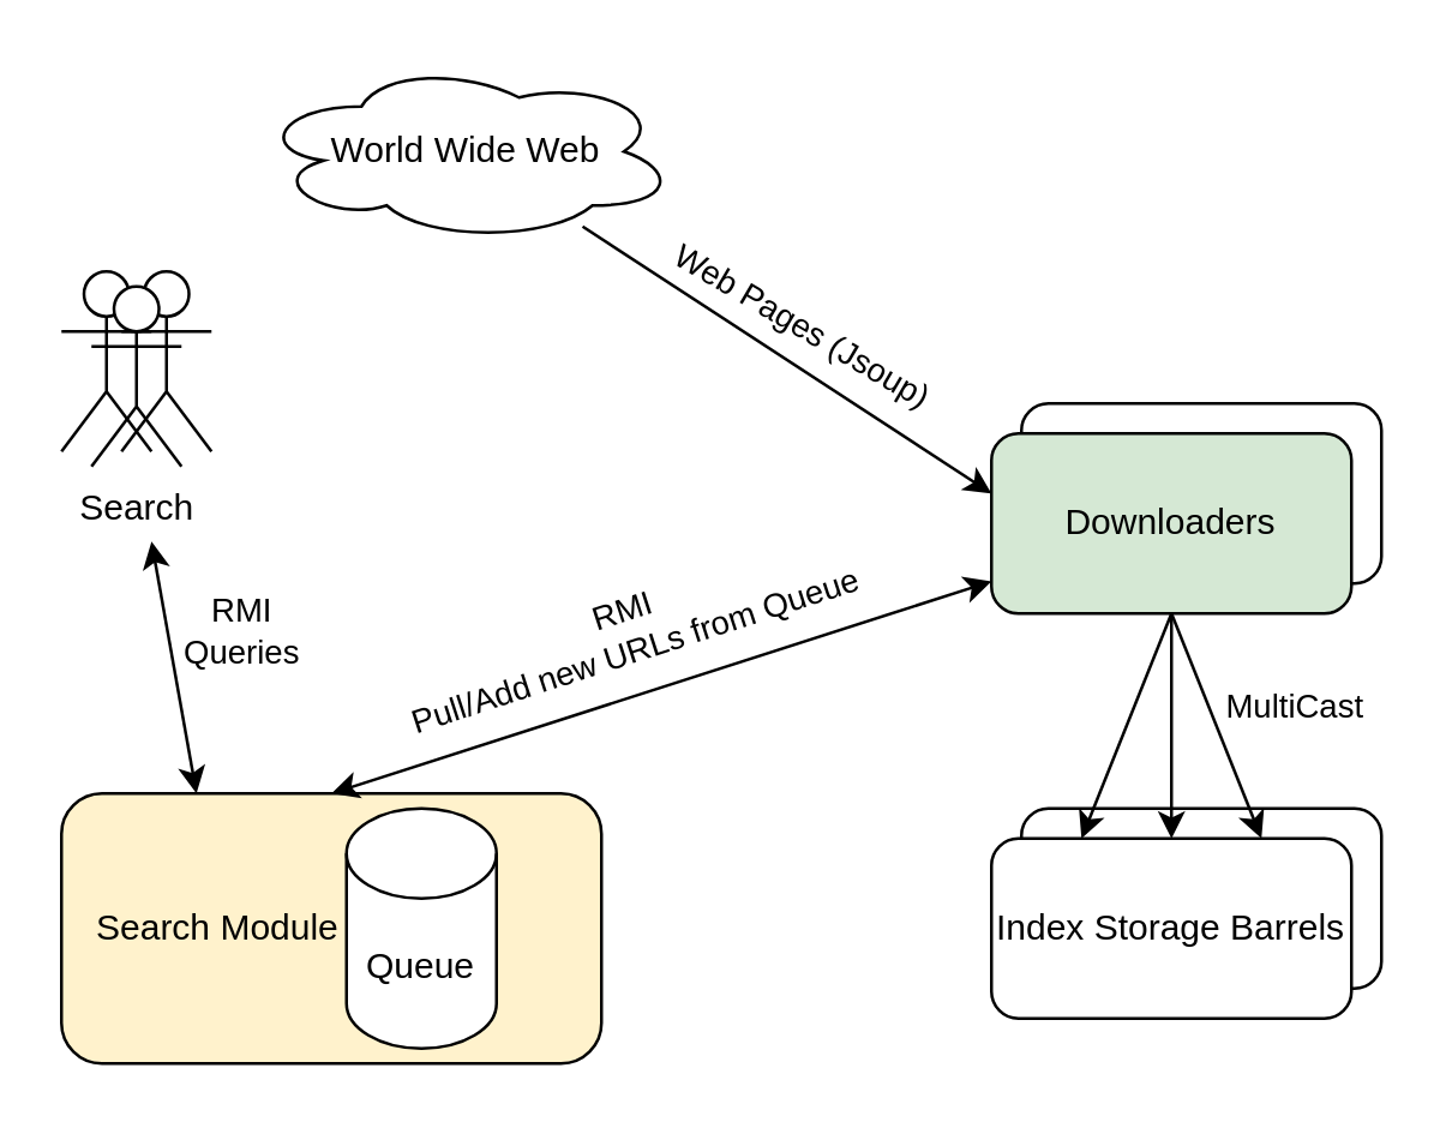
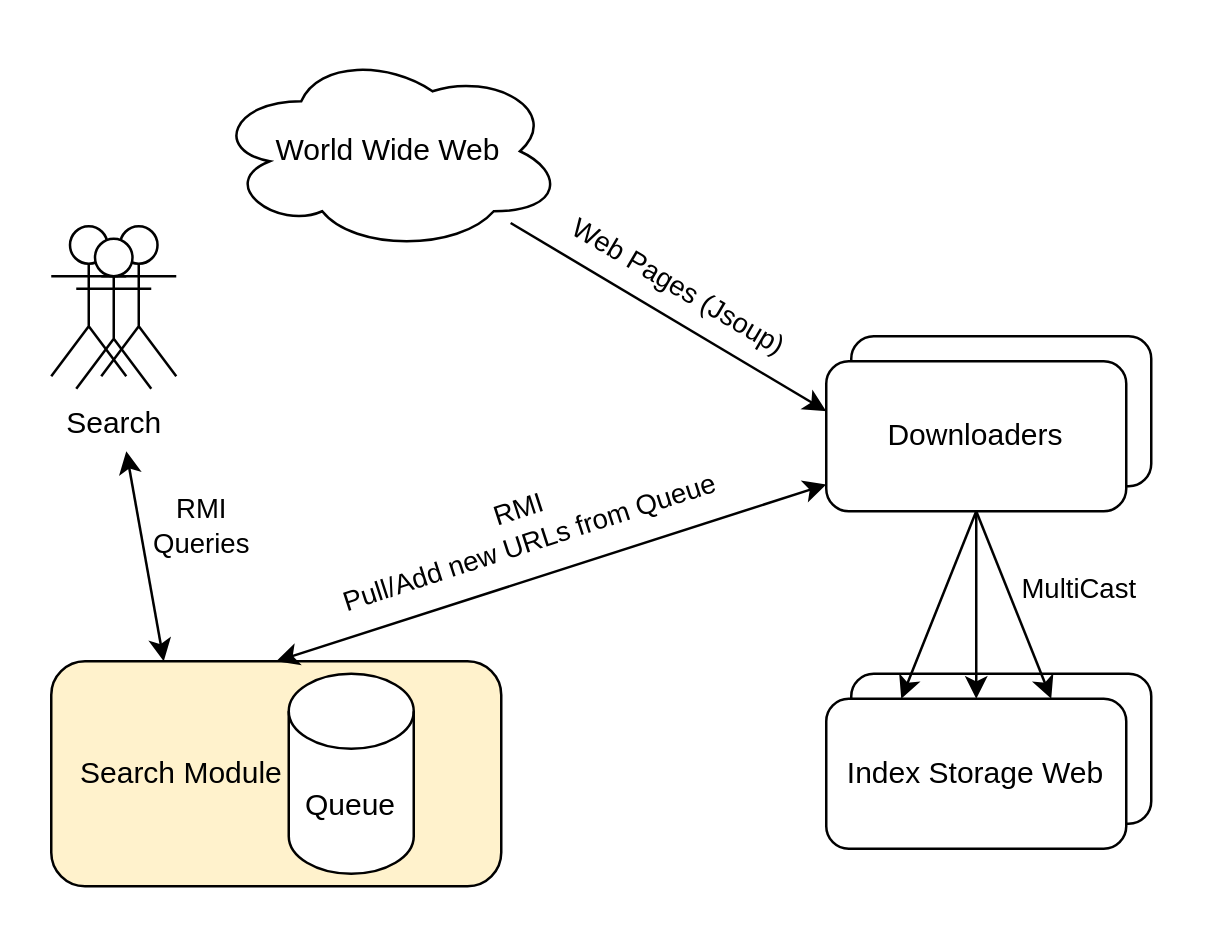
  <mxCell id="0" />
  <mxCell id="1" parent="0" />
  <mxCell id="2" value="&amp;nbsp; &amp;nbsp;Search Module" style="rounded=1;whiteSpace=wrap;html=1;align=left;fillColor=#fff2cc;" vertex="1" parent="1"><mxGeometry x="20" y="264" width="180" height="90" as="geometry" /></mxCell>
  <mxCell id="3" value="Queue" style="shape=cylinder3;whiteSpace=wrap;html=1;boundedLbl=1;backgroundOutline=1;size=15;" vertex="1" parent="1"><mxGeometry x="115" y="269" width="50" height="80" as="geometry" /></mxCell>
  <mxCell id="4" value="" style="rounded=1;whiteSpace=wrap;html=1;" vertex="1" parent="1"><mxGeometry x="340" y="134" width="120" height="60" as="geometry" /></mxCell>
  <mxCell id="5" value="" style="shape=umlActor;verticalLabelPosition=bottom;verticalAlign=top;html=1;" vertex="1" parent="1"><mxGeometry x="20" y="90" width="30" height="60" as="geometry" /></mxCell>
  <mxCell id="6" value="" style="shape=umlActor;verticalLabelPosition=bottom;verticalAlign=top;html=1;" vertex="1" parent="1"><mxGeometry x="40" y="90" width="30" height="60" as="geometry" /></mxCell>
  <mxCell id="7" value="Search" style="shape=umlActor;verticalLabelPosition=bottom;verticalAlign=top;html=1;horizontal=1;" vertex="1" parent="1"><mxGeometry x="30" y="95" width="30" height="60" as="geometry" /></mxCell>
- <mxCell id="8" value="Downloaders" style="rounded=1;whiteSpace=wrap;html=1;fillColor=#d5e8d4;" vertex="1" parent="1"><mxGeometry x="330" y="144" width="120" height="60" as="geometry" /></mxCell>
- <mxCell id="9" value="World Wide Web" style="ellipse;shape=cloud;whiteSpace=wrap;html=1;" vertex="1" parent="1"><mxGeometry x="85" y="20" width="140" height="60" as="geometry" /></mxCell>
+ <mxCell id="8" value="Downloaders" style="rounded=1;whiteSpace=wrap;html=1;" vertex="1" parent="1"><mxGeometry x="330" y="144" width="120" height="60" as="geometry" /></mxCell>
+ <mxCell id="9" value="World Wide Web" style="ellipse;shape=cloud;whiteSpace=wrap;html=1;" vertex="1" parent="1"><mxGeometry x="85" y="20" width="140" height="80" as="geometry" /></mxCell>
  <mxCell id="10" value="" style="endArrow=classic;html=1;rounded=0;entryX=0;entryY=0.333;entryDx=0;entryDy=0;entryPerimeter=0;" edge="1" parent="1" source="9" target="8"><mxGeometry width="50" height="50" relative="1" as="geometry"><mxPoint x="300" y="354" as="sourcePoint" /><mxPoint x="350" y="304" as="targetPoint" /><Array as="points" /></mxGeometry></mxCell>
  <mxCell id="11" value="Web Pages (Jsoup)" style="edgeLabel;html=1;align=center;verticalAlign=middle;resizable=0;points=[];rotation=30.5;" vertex="1" connectable="0" parent="10"><mxGeometry x="0.151" relative="1" as="geometry"><mxPoint x="-6" y="-19" as="offset" /></mxGeometry></mxCell>
  <mxCell id="12" value="" style="endArrow=classic;startArrow=classic;html=1;rounded=0;exitX=0.5;exitY=0;exitDx=0;exitDy=0;" edge="1" parent="1" source="2" target="8"><mxGeometry width="50" height="50" relative="1" as="geometry"><mxPoint x="280" y="234" as="sourcePoint" /><mxPoint x="330" y="184" as="targetPoint" /></mxGeometry></mxCell>
  <mxCell id="13" value="RMI&lt;br&gt;Pull/Add new URLs from Queue" style="edgeLabel;html=1;align=center;verticalAlign=middle;resizable=0;points=[];rotation=342;" vertex="1" connectable="0" parent="12"><mxGeometry x="0.111" relative="1" as="geometry"><mxPoint x="-23" y="-15" as="offset" /></mxGeometry></mxCell>
  <mxCell id="14" value="" style="rounded=1;whiteSpace=wrap;html=1;" vertex="1" parent="1"><mxGeometry x="340" y="269" width="120" height="60" as="geometry" /></mxCell>
- <mxCell id="15" value="Index Storage Barrels" style="rounded=1;whiteSpace=wrap;html=1;" vertex="1" parent="1"><mxGeometry x="330" y="279" width="120" height="60" as="geometry" /></mxCell>
+ <mxCell id="15" value="Index Storage Web" style="rounded=1;whiteSpace=wrap;html=1;" vertex="1" parent="1"><mxGeometry x="330" y="279" width="120" height="60" as="geometry" /></mxCell>
  <mxCell id="16" value="" style="endArrow=classic;html=1;rounded=0;exitX=0.5;exitY=1;exitDx=0;exitDy=0;entryX=0.5;entryY=0;entryDx=0;entryDy=0;" edge="1" parent="1" source="8" target="15"><mxGeometry width="50" height="50" relative="1" as="geometry"><mxPoint x="80" y="384" as="sourcePoint" /><mxPoint x="130" y="334" as="targetPoint" /></mxGeometry></mxCell>
  <mxCell id="17" value="MultiCast" style="edgeLabel;html=1;align=center;verticalAlign=middle;resizable=0;points=[];" vertex="1" connectable="0" parent="16"><mxGeometry x="0.252" y="-1" relative="1" as="geometry"><mxPoint x="41" y="-17" as="offset" /></mxGeometry></mxCell>
  <mxCell id="18" value="" style="endArrow=classic;html=1;rounded=0;exitX=0.5;exitY=1;exitDx=0;exitDy=0;entryX=0.75;entryY=0;entryDx=0;entryDy=0;" edge="1" parent="1" source="8" target="15"><mxGeometry width="50" height="50" relative="1" as="geometry"><mxPoint x="400" y="214" as="sourcePoint" /><mxPoint x="400" y="289" as="targetPoint" /></mxGeometry></mxCell>
  <mxCell id="19" value="" style="endArrow=classic;html=1;rounded=0;entryX=0.25;entryY=0;entryDx=0;entryDy=0;" edge="1" parent="1" target="15"><mxGeometry width="50" height="50" relative="1" as="geometry"><mxPoint x="390" y="204" as="sourcePoint" /><mxPoint x="400" y="289" as="targetPoint" /></mxGeometry></mxCell>
  <mxCell id="20" value="" style="endArrow=classic;startArrow=classic;html=1;rounded=0;exitX=0.25;exitY=0;exitDx=0;exitDy=0;entryX=0.667;entryY=1.417;entryDx=0;entryDy=0;entryPerimeter=0;" edge="1" parent="1" source="2" target="7"><mxGeometry width="50" height="50" relative="1" as="geometry"><mxPoint x="140" y="220" as="sourcePoint" /><mxPoint x="40" y="180" as="targetPoint" /></mxGeometry></mxCell>
  <mxCell id="21" value="RMI&lt;br&gt;Queries" style="edgeLabel;html=1;align=center;verticalAlign=middle;resizable=0;points=[];" vertex="1" connectable="0" parent="20"><mxGeometry x="0.334" y="-1" relative="1" as="geometry"><mxPoint x="24" y="2" as="offset" /></mxGeometry></mxCell>
